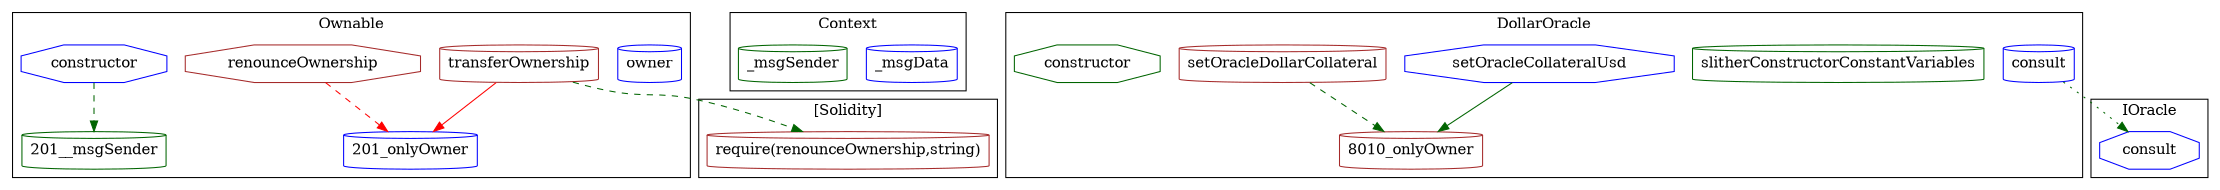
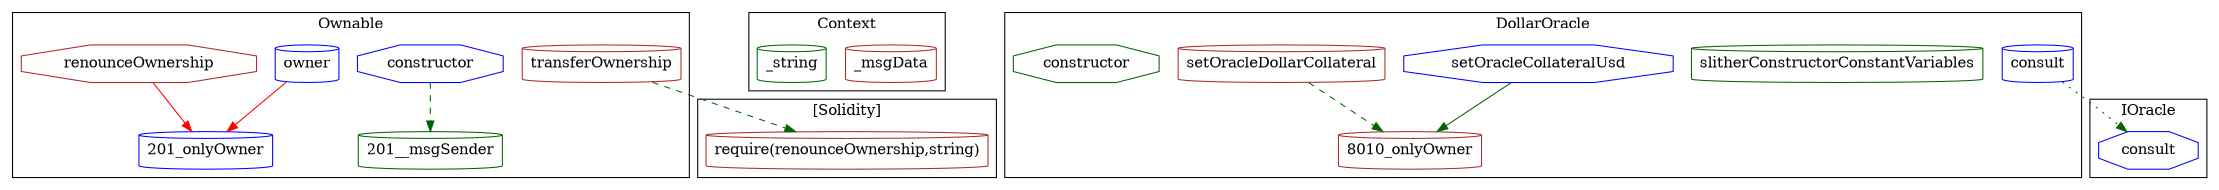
  strict digraph {
    node [color=blue shape=cylinder]
    edge [color=darkgreen style=dashed]
    n1 [label=owner]
    n2 [label=constructor shape=octagon]
    "201__msgSender" [color=darkgreen]
    n4 [color=brown label=renounceOwnership shape=octagon]
    "201_onlyOwner"
    n6 [color=brown label=transferOwnership]
-   n7 [label=_msgData]
-   n8 [color=darkgreen label=_msgSender]
+   n7 [color=brown label=_msgData]
+   n8 [color=darkgreen label=_string]
    n9 [label=setOracleCollateralUsd shape=octagon]
    "8010_onlyOwner" [color=brown]
    n11 [color=darkgreen label=slitherConstructorConstantVariables]
    n12 [label=consult]
    n13 [color=brown label=setOracleDollarCollateral]
    n14 [color=darkgreen label=constructor shape=octagon]
    n15 [label=consult shape=octagon]
    n16 [color=brown label="require(renounceOwnership,string)"]
    subgraph cluster_1 {
      label=Ownable
      n1
      n2
      "201__msgSender"
      n4
      "201_onlyOwner"
      n6
    }
    subgraph cluster_2 {
      label=Context
      n7
      n8
    }
    subgraph cluster_3 {
      label=DollarOracle
      n9
      "8010_onlyOwner"
      n11
      n12
      n13
      n14
    }
    subgraph cluster_4 {
      label=IOracle
      n15
    }
    subgraph cluster_5 {
      label="[Solidity]"
      n16
    }
    n2 -> "201__msgSender"
-   n4 -> "201_onlyOwner" [color=red]
-   n6 -> "201_onlyOwner" [color=red style=solid]
+   n4 -> "201_onlyOwner" [color=red style=solid]
+   n1 -> "201_onlyOwner" [color=red style=solid]
    n6 -> n16
    n9 -> "8010_onlyOwner" [style=solid]
    n12 -> n15 [style=dotted]
    n13 -> "8010_onlyOwner"
  }
